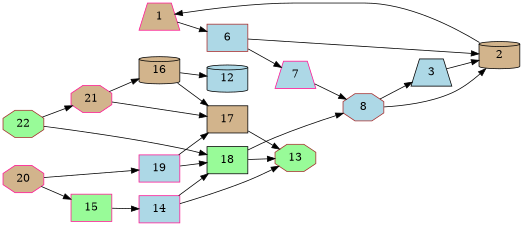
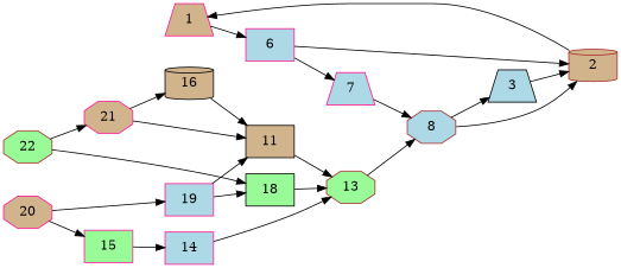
  digraph {
    rankdir=LR
    node [color=deeppink fillcolor=lightblue shape=box style=filled]
    1 [fillcolor=tan shape=trapezium]
-   6 [color=brown]
-   2 [color=black fillcolor=tan shape=cylinder]
+   6
+   2 [color=brown fillcolor=tan shape=cylinder]
    7 [shape=trapezium]
    8 [color=brown shape=octagon]
    3 [color=black shape=trapezium]
-   12 [color=black shape=cylinder]
    13 [color=brown fillcolor=palegreen shape=octagon]
    14
    18 [color=black fillcolor=palegreen]
    15 [fillcolor=palegreen]
    16 [color=black fillcolor=tan shape=cylinder]
-   17 [color=black fillcolor=tan]
+   17 [color=black fillcolor=tan label=11]
    19
    20 [fillcolor=tan shape=octagon]
    21 [fillcolor=tan shape=octagon]
    22 [color=brown fillcolor=palegreen shape=octagon]
    1 -> 6
    6 -> 2
    6 -> 7
    2 -> 1
    7 -> 8
    8 -> 2
    8 -> 3
    3 -> 2
-   18 -> 8
+   13 -> 8
    14 -> 13
-   14 -> 18
    18 -> 13
    15 -> 14
-   16 -> 12
    16 -> 17
    17 -> 13
    19 -> 18
    19 -> 17
    20 -> 15
    20 -> 19
    21 -> 16
    21 -> 17
    22 -> 18
    22 -> 21
  }
